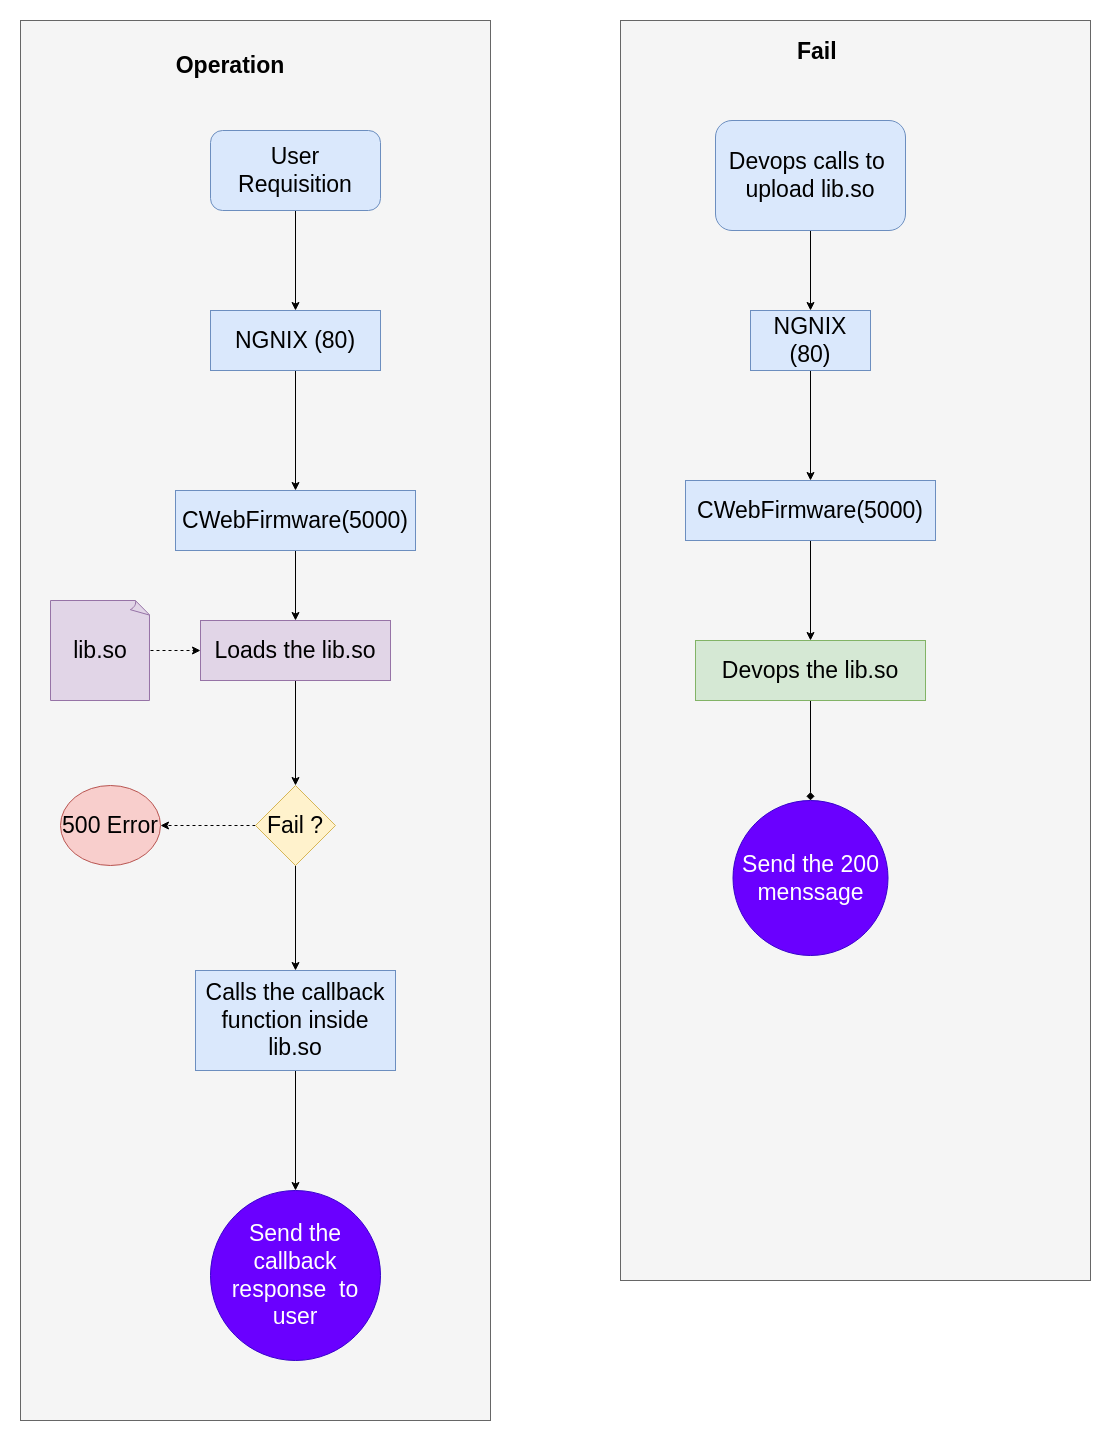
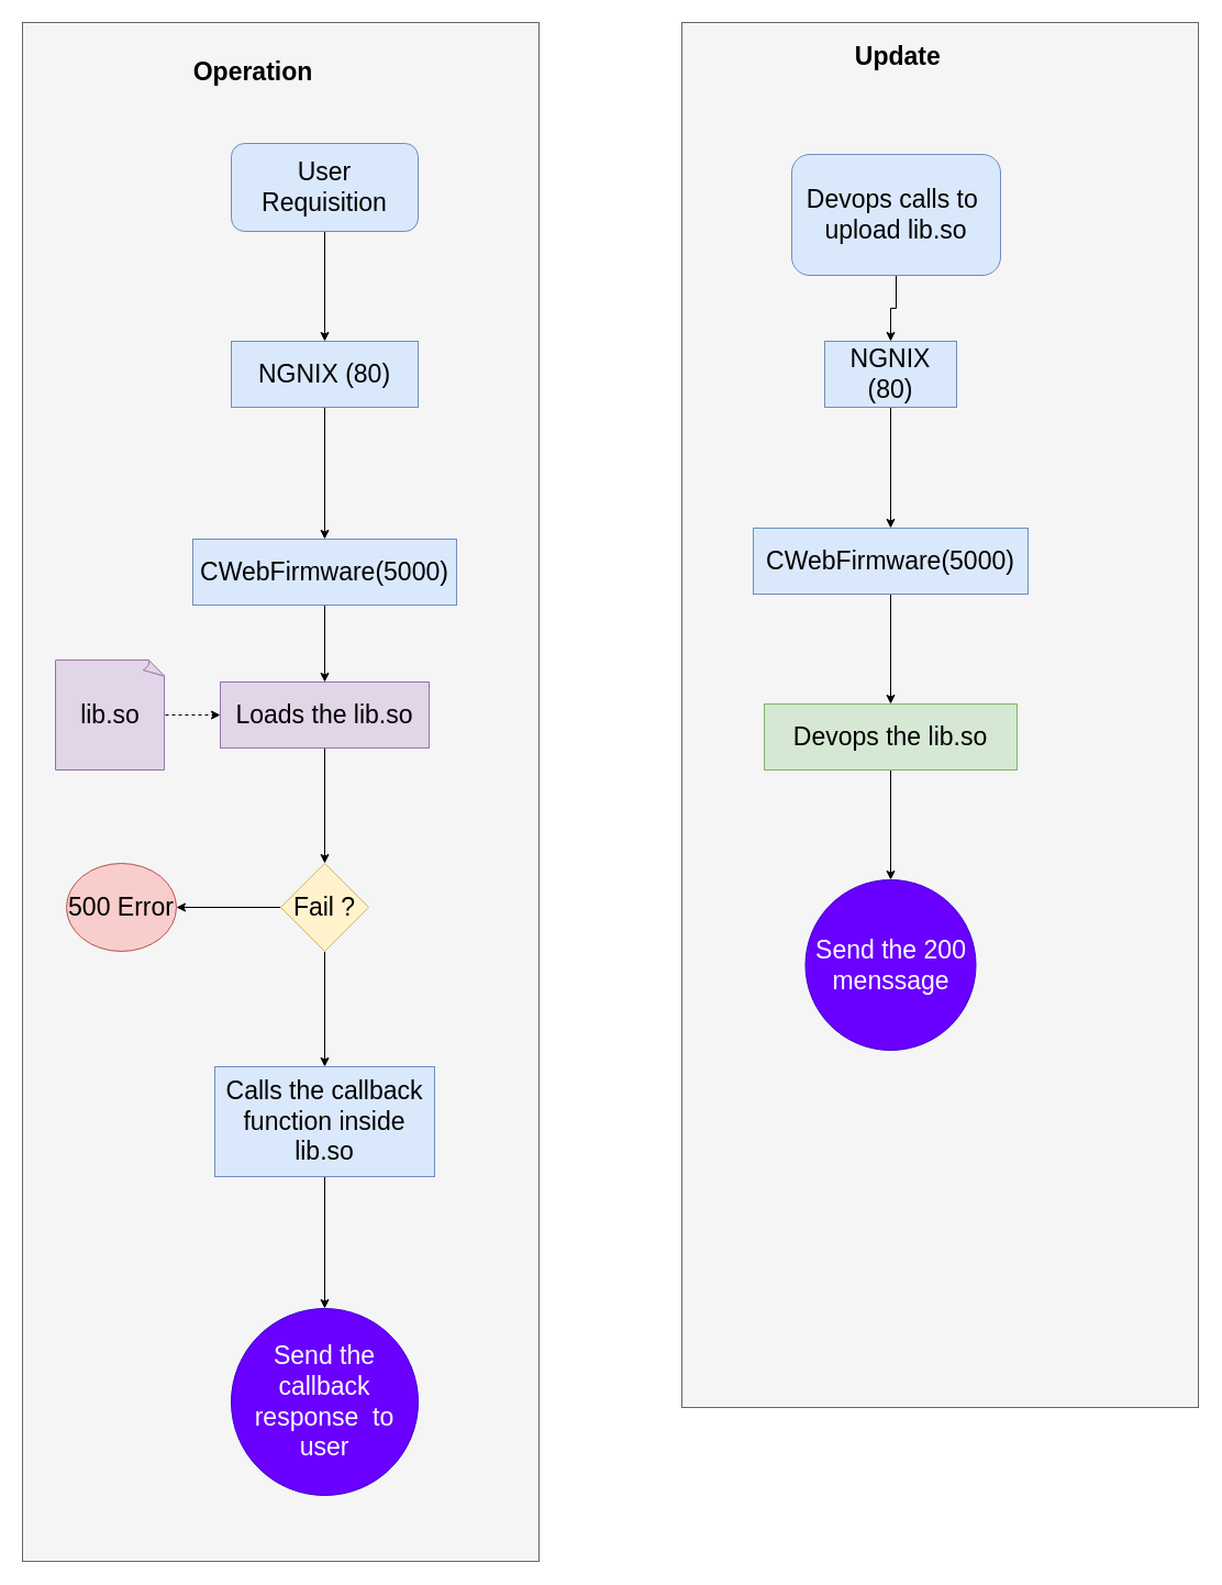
  <mxCell id="0" />
  <mxCell id="1" parent="0" />
  <mxCell id="2" value="" style="rounded=0;whiteSpace=wrap;html=1;fillColor=#f5f5f5;strokeColor=#666666;fontColor=#333333;fontSize=23;" vertex="1" parent="1"><mxGeometry x="620" y="20" width="470" height="1260" as="geometry" /></mxCell>
  <mxCell id="3" value="" style="rounded=0;whiteSpace=wrap;html=1;fillColor=#f5f5f5;strokeColor=#666666;fontColor=#333333;fontSize=23;" vertex="1" parent="1"><mxGeometry x="20" y="20" width="470" height="1400" as="geometry" /></mxCell>
  <mxCell id="4" style="edgeStyle=orthogonalEdgeStyle;rounded=0;orthogonalLoop=1;jettySize=auto;html=1;fontSize=23;" parent="1" source="5" target="7" edge="1"><mxGeometry relative="1" as="geometry" /></mxCell>
  <mxCell id="5" value="NGNIX (80)" style="rounded=0;whiteSpace=wrap;html=1;fillColor=#dae8fc;strokeColor=#6c8ebf;fontSize=23;" parent="1" vertex="1"><mxGeometry x="210" y="310" width="170" height="60" as="geometry" /></mxCell>
  <mxCell id="6" style="edgeStyle=orthogonalEdgeStyle;rounded=0;orthogonalLoop=1;jettySize=auto;html=1;entryX=0.5;entryY=0;entryDx=0;entryDy=0;fontSize=23;" parent="1" source="7" target="13" edge="1"><mxGeometry relative="1" as="geometry" /></mxCell>
  <mxCell id="7" value="CWebFirmware(5000)" style="rounded=0;whiteSpace=wrap;html=1;fillColor=#dae8fc;strokeColor=#6c8ebf;fontSize=23;" parent="1" vertex="1"><mxGeometry x="175" y="490" width="240" height="60" as="geometry" /></mxCell>
  <mxCell id="8" style="edgeStyle=orthogonalEdgeStyle;rounded=0;orthogonalLoop=1;jettySize=auto;html=1;entryX=0.5;entryY=0;entryDx=0;entryDy=0;fontSize=23;" parent="1" source="9" target="5" edge="1"><mxGeometry relative="1" as="geometry" /></mxCell>
  <mxCell id="9" value="User Requisition" style="rounded=1;whiteSpace=wrap;html=1;fillColor=#dae8fc;strokeColor=#6c8ebf;fontSize=23;" parent="1" vertex="1"><mxGeometry x="210" y="130" width="170" height="80" as="geometry" /></mxCell>
  <mxCell id="10" style="edgeStyle=orthogonalEdgeStyle;rounded=0;orthogonalLoop=1;jettySize=auto;html=1;fontSize=23;dashed=1;" parent="1" source="11" target="13" edge="1"><mxGeometry relative="1" as="geometry" /></mxCell>
  <mxCell id="11" value="lib.so" style="whiteSpace=wrap;html=1;shape=mxgraph.basic.document;fillColor=#e1d5e7;strokeColor=#9673a6;fontSize=23;" parent="1" vertex="1"><mxGeometry x="50" y="600" width="100" height="100" as="geometry" /></mxCell>
  <mxCell id="12" style="edgeStyle=orthogonalEdgeStyle;rounded=0;orthogonalLoop=1;jettySize=auto;html=1;entryX=0.5;entryY=0;entryDx=0;entryDy=0;fontSize=23;" parent="1" source="13" target="16" edge="1"><mxGeometry relative="1" as="geometry" /></mxCell>
  <mxCell id="13" value="Loads the lib.so" style="rounded=0;whiteSpace=wrap;html=1;fillColor=#e1d5e7;strokeColor=#9673a6;fontSize=23;" parent="1" vertex="1"><mxGeometry x="200" y="620" width="190" height="60" as="geometry" /></mxCell>
- <mxCell id="14" style="edgeStyle=orthogonalEdgeStyle;rounded=0;orthogonalLoop=1;jettySize=auto;html=1;fontSize=23;dashed=1;" parent="1" source="16" target="17" edge="1"><mxGeometry relative="1" as="geometry" /></mxCell>
+ <mxCell id="14" style="edgeStyle=orthogonalEdgeStyle;rounded=0;orthogonalLoop=1;jettySize=auto;html=1;fontSize=23;" parent="1" source="16" target="17" edge="1"><mxGeometry relative="1" as="geometry" /></mxCell>
  <mxCell id="15" style="edgeStyle=orthogonalEdgeStyle;rounded=0;orthogonalLoop=1;jettySize=auto;html=1;fontSize=23;" parent="1" source="16" target="19" edge="1"><mxGeometry relative="1" as="geometry" /></mxCell>
  <mxCell id="16" value="Fail ?" style="rhombus;whiteSpace=wrap;html=1;fillColor=#fff2cc;strokeColor=#d6b656;fontSize=23;" parent="1" vertex="1"><mxGeometry x="255" y="785" width="80" height="80" as="geometry" /></mxCell>
  <mxCell id="17" value="500 Error" style="ellipse;whiteSpace=wrap;html=1;fillColor=#f8cecc;strokeColor=#b85450;fontSize=23;" parent="1" vertex="1"><mxGeometry x="60" y="785" width="100" height="80" as="geometry" /></mxCell>
  <mxCell id="18" style="edgeStyle=orthogonalEdgeStyle;rounded=0;orthogonalLoop=1;jettySize=auto;html=1;fontSize=23;" parent="1" source="19" target="20" edge="1"><mxGeometry relative="1" as="geometry" /></mxCell>
  <mxCell id="19" value="Calls the callback function inside lib.so" style="rounded=0;whiteSpace=wrap;html=1;fillColor=#dae8fc;strokeColor=#6c8ebf;fontSize=23;" parent="1" vertex="1"><mxGeometry x="195" y="970" width="200" height="100" as="geometry" /></mxCell>
  <mxCell id="20" value="Send the callback response&amp;nbsp; to user" style="ellipse;whiteSpace=wrap;html=1;aspect=fixed;fillColor=#6a00ff;fontColor=#ffffff;strokeColor=#3700CC;fontSize=23;" parent="1" vertex="1"><mxGeometry x="210" y="1190" width="170" height="170" as="geometry" /></mxCell>
  <mxCell id="21" style="edgeStyle=orthogonalEdgeStyle;rounded=0;orthogonalLoop=1;jettySize=auto;html=1;fontSize=23;" edge="1" parent="1" source="22" target="24"><mxGeometry relative="1" as="geometry" /></mxCell>
- <mxCell id="22" value="Devops calls to&amp;nbsp; upload lib.so" style="rounded=1;whiteSpace=wrap;html=1;fillColor=#dae8fc;strokeColor=#6c8ebf;fontSize=23;" vertex="1" parent="1"><mxGeometry x="715" y="120" width="190" height="110" as="geometry" /></mxCell>
+ <mxCell id="22" value="Devops calls to&amp;nbsp; upload lib.so" style="rounded=1;whiteSpace=wrap;html=1;fillColor=#dae8fc;strokeColor=#6c8ebf;fontSize=23;" vertex="1" parent="1"><mxGeometry x="720" y="140" width="190" height="110" as="geometry" /></mxCell>
  <mxCell id="23" style="edgeStyle=orthogonalEdgeStyle;rounded=0;orthogonalLoop=1;jettySize=auto;html=1;entryX=0.5;entryY=0;entryDx=0;entryDy=0;fontSize=23;" edge="1" parent="1" source="24" target="26"><mxGeometry relative="1" as="geometry" /></mxCell>
  <mxCell id="24" value="NGNIX (80)" style="rounded=0;whiteSpace=wrap;html=1;fillColor=#dae8fc;strokeColor=#6c8ebf;fontSize=23;" vertex="1" parent="1"><mxGeometry x="750" y="310" width="120" height="60" as="geometry" /></mxCell>
  <mxCell id="25" style="edgeStyle=orthogonalEdgeStyle;rounded=0;orthogonalLoop=1;jettySize=auto;html=1;fontSize=23;" edge="1" parent="1" source="26" target="28"><mxGeometry relative="1" as="geometry" /></mxCell>
  <mxCell id="26" value="CWebFirmware(5000)" style="rounded=0;whiteSpace=wrap;html=1;fillColor=#dae8fc;strokeColor=#6c8ebf;fontSize=23;" vertex="1" parent="1"><mxGeometry x="685" y="480" width="250" height="60" as="geometry" /></mxCell>
- <mxCell id="27" style="edgeStyle=orthogonalEdgeStyle;rounded=0;orthogonalLoop=1;jettySize=auto;html=1;entryX=0.5;entryY=0;entryDx=0;entryDy=0;fontSize=23;endArrow=diamond;" edge="1" parent="1" source="28" target="29"><mxGeometry relative="1" as="geometry" /></mxCell>
+ <mxCell id="27" style="edgeStyle=orthogonalEdgeStyle;rounded=0;orthogonalLoop=1;jettySize=auto;html=1;entryX=0.5;entryY=0;entryDx=0;entryDy=0;fontSize=23;" edge="1" parent="1" source="28" target="29"><mxGeometry relative="1" as="geometry" /></mxCell>
  <mxCell id="28" value="Devops the lib.so" style="rounded=0;whiteSpace=wrap;html=1;fillColor=#d5e8d4;strokeColor=#82b366;fontSize=23;" vertex="1" parent="1"><mxGeometry x="695" y="640" width="230" height="60" as="geometry" /></mxCell>
  <mxCell id="29" value="Send the 200 menssage" style="ellipse;whiteSpace=wrap;html=1;aspect=fixed;fillColor=#6a00ff;fontColor=#ffffff;strokeColor=#3700CC;fontSize=23;" vertex="1" parent="1"><mxGeometry x="732.5" y="800" width="155" height="155" as="geometry" /></mxCell>
  <mxCell id="30" value="&lt;b&gt;&lt;font&gt;Operation&lt;/font&gt;&lt;/b&gt;" style="text;html=1;align=center;verticalAlign=middle;whiteSpace=wrap;rounded=0;fontSize=23;" vertex="1" parent="1"><mxGeometry x="200" y="50" width="60" height="30" as="geometry" /></mxCell>
- <mxCell id="31" value="&lt;b&gt;&lt;font&gt;Fail&amp;nbsp;&lt;/font&gt;&lt;/b&gt;&lt;div&gt;&lt;b&gt;&lt;font&gt;&lt;br&gt;&lt;/font&gt;&lt;/b&gt;&lt;/div&gt;" style="text;html=1;align=center;verticalAlign=middle;whiteSpace=wrap;rounded=0;fontSize=23;" vertex="1" parent="1"><mxGeometry x="720" y="20" width="200" height="90" as="geometry" /></mxCell>
+ <mxCell id="31" value="&lt;b&gt;&lt;font&gt;Update&amp;nbsp;&lt;/font&gt;&lt;/b&gt;&lt;div&gt;&lt;b&gt;&lt;font&gt;&lt;br&gt;&lt;/font&gt;&lt;/b&gt;&lt;/div&gt;" style="text;html=1;align=center;verticalAlign=middle;whiteSpace=wrap;rounded=0;fontSize=23;" vertex="1" parent="1"><mxGeometry x="720" y="20" width="200" height="90" as="geometry" /></mxCell>
  <mxCell id="32" style="edgeStyle=orthogonalEdgeStyle;rounded=0;orthogonalLoop=1;jettySize=auto;html=1;exitX=0.5;exitY=1;exitDx=0;exitDy=0;fontSize=23;" edge="1" parent="1" source="3" target="3"><mxGeometry relative="1" as="geometry" /></mxCell>
